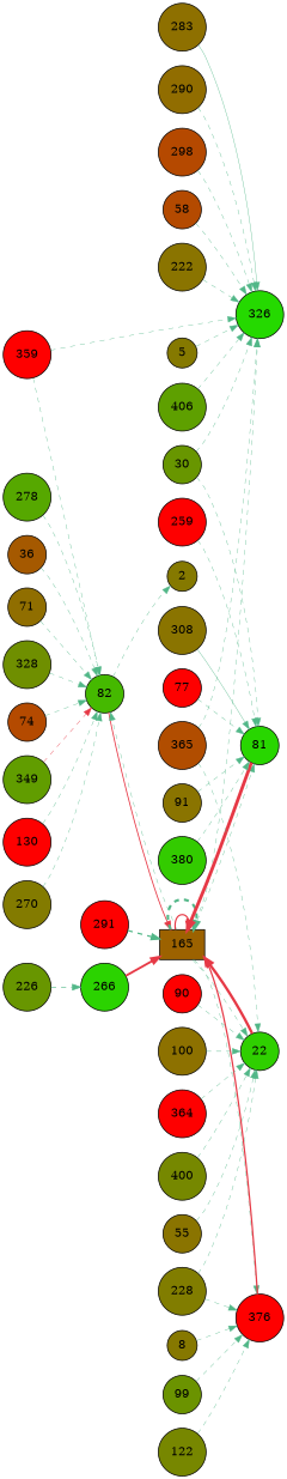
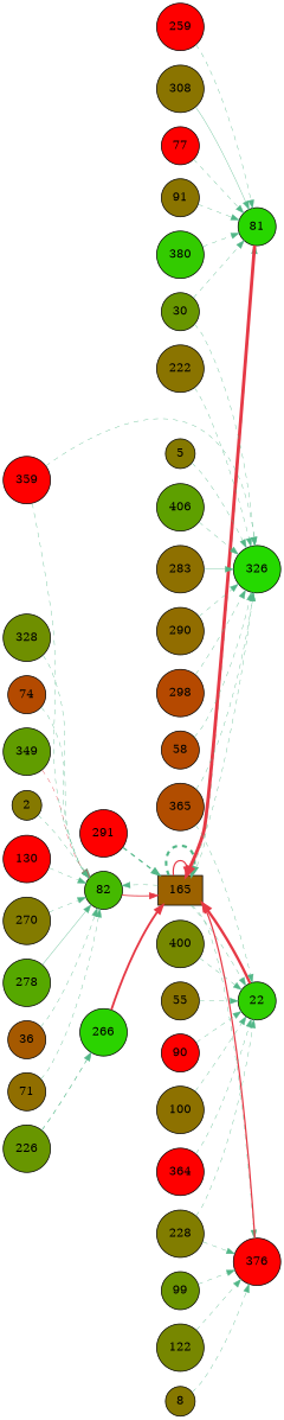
  digraph {
    rankdir=LR
    node [fillcolor="#fe0000" shape=circle style=filled]
    edge [color="#52b788" penwidth=0.50 style=dashed]
    n1 [fillcolor="#857900" label=2]
    n2 [fillcolor="#45b900" label=82]
    n3 [fillcolor="#9c6200" label=165 shape=box]
    n4 [label=259]
    n5 [fillcolor="#28d600" label=81]
    n6 [label=130]
    n7 [fillcolor="#857900" label=5]
    n8 [fillcolor="#25d900" label=326]
    n9 [fillcolor="#867800" label=8]
    n10 [label=376]
    n11 [fillcolor="#2bd300" label=266]
    n12 [fillcolor="#2fcf00" label=22]
    n13 [fillcolor="#837b00" label=270]
    n14 [fillcolor="#768800" label=400]
    n15 [fillcolor="#5ea000" label=406]
    n16 [fillcolor="#56a800" label=278]
    n17 [fillcolor="#8e7000" label=283]
    n18 [fillcolor="#689600" label=30]
    n19 [fillcolor="#916d00" label=290]
    n20 [label=291]
    n21 [fillcolor="#a55900" label=36]
    n22 [fillcolor="#b54900" label=298]
    n23 [fillcolor="#8a7400" label=308]
    n24 [fillcolor="#8a7400" label=55]
    n25 [fillcolor="#b44a00" label=58]
    n26 [fillcolor="#906e00" label=71]
    n27 [fillcolor="#6f8f00" label=328]
    n28 [fillcolor="#b44a00" label=74]
    n29 [label=77]
    n30 [label=90]
    n31 [fillcolor="#8a7400" label=91]
    n32 [fillcolor="#619d00" label=349]
    n33 [fillcolor="#8a7400" label=222]
    n34 [fillcolor="#689600" label=226]
    n35 [fillcolor="#6b9300" label=99]
    n36 [fillcolor="#817d00" label=228]
    n37 [fillcolor="#8d7100" label=100]
    n38 [label=359]
    n39 [label=364]
    n40 [fillcolor="#b14d00" label=365]
    n41 [fillcolor="#778700" label=122]
    n42 [fillcolor="#33cb00" label=380]
-   n2 -> n1
+   n1 -> n2
    n2 -> n3 [color="#e63946" penwidth=1.17 style=""]
    n3 -> n2
    n3 -> n3 [color="#e63946" penwidth=1.63 style=""]
    n3 -> n3 [penwidth=3.00]
    n3 -> n5
    n3 -> n8
    n3 -> n10
    n3 -> n12
    n4 -> n5
    n5 -> n3 [color="#e63946" penwidth=4.00 style=""]
    n6 -> n2
    n7 -> n8
    n9 -> n10
    n10 -> n3 [color="#e63946" penwidth=1.73 style=""]
    n11 -> n3 [color="#e63946" penwidth=2.58 style=""]
    n12 -> n3 [color="#e63946" penwidth=3.25 style=""]
    n13 -> n2
    n14 -> n12
    n15 -> n8
-   n16 -> n2
+   n16 -> n2 [style=solid]
    n17 -> n8 [style=solid]
    n18 -> n5
    n18 -> n8
    n19 -> n8
    n20 -> n3 [penwidth=1.69]
    n21 -> n2
    n22 -> n8
    n23 -> n5 [style=solid]
    n24 -> n12
    n25 -> n8
    n26 -> n2
    n27 -> n2
    n28 -> n2
    n29 -> n5
    n30 -> n12
    n31 -> n5
    n32 -> n2 [color="#e63946"]
    n33 -> n8
    n34 -> n11 [penwidth=0.89]
    n35 -> n10
    n36 -> n10
    n36 -> n12
    n37 -> n12
    n38 -> n2
    n38 -> n8
    n39 -> n12
    n40 -> n8
    n40 -> n12
    n41 -> n10
    n42 -> n5
  }
